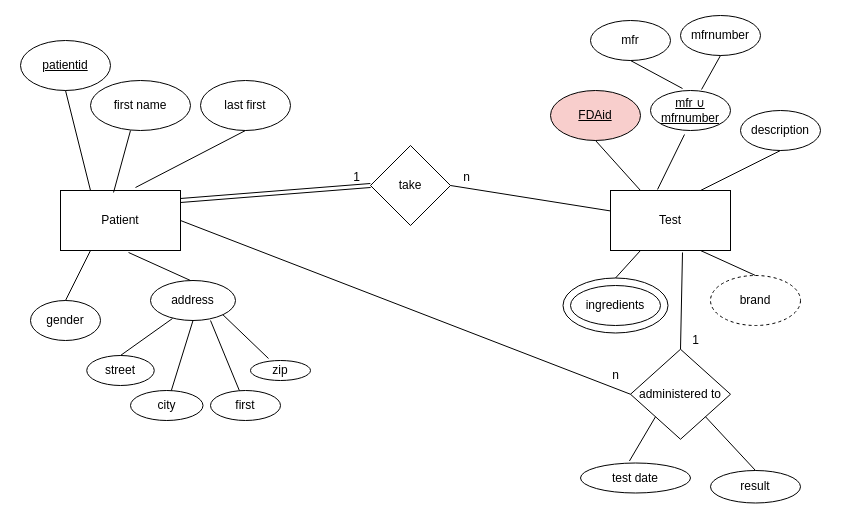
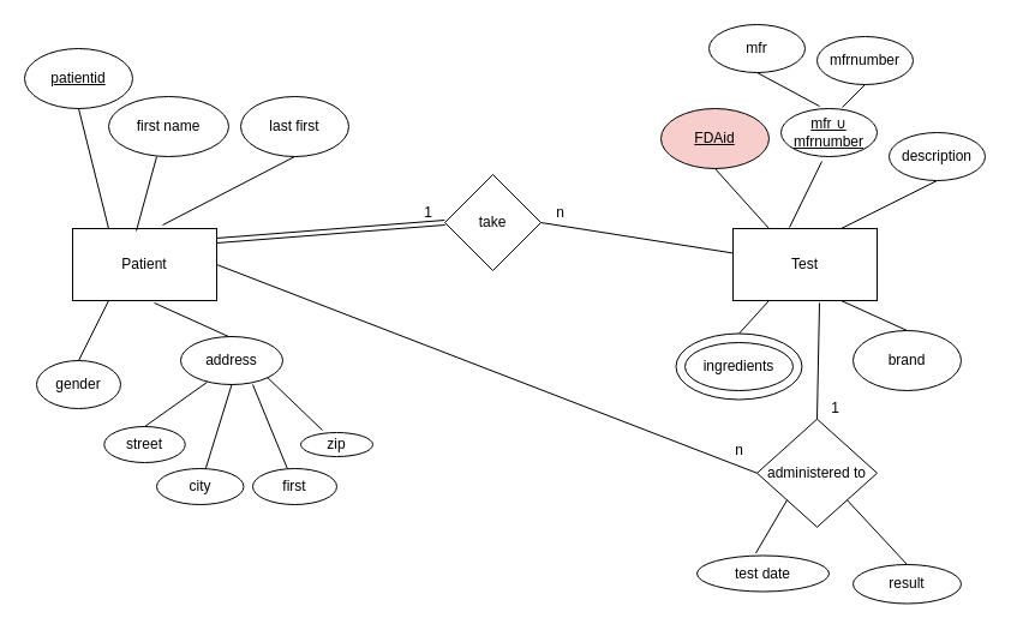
  <mxCell id="0" />
  <mxCell id="1" parent="0" />
  <mxCell id="2" value="Patient" style="rounded=0;whiteSpace=wrap;html=1;" parent="1" vertex="1"><mxGeometry x="60" y="190" width="120" height="60" as="geometry" /></mxCell>
  <mxCell id="3" value="&lt;div&gt;Test&lt;/div&gt;" style="rounded=0;whiteSpace=wrap;html=1;" parent="1" vertex="1"><mxGeometry x="610" y="190" width="120" height="60" as="geometry" /></mxCell>
  <mxCell id="4" value="&lt;u&gt;patientid&lt;/u&gt;" style="ellipse;whiteSpace=wrap;html=1;" parent="1" vertex="1"><mxGeometry x="20" y="40" width="90" height="50" as="geometry" /></mxCell>
  <mxCell id="5" value="first name" style="ellipse;whiteSpace=wrap;html=1;" parent="1" vertex="1"><mxGeometry x="90" y="80" width="100" height="50" as="geometry" /></mxCell>
  <mxCell id="6" value="last first" style="ellipse;whiteSpace=wrap;html=1;" parent="1" vertex="1"><mxGeometry x="200" y="80" width="90" height="50" as="geometry" /></mxCell>
  <mxCell id="7" value="gender" style="ellipse;whiteSpace=wrap;html=1;" parent="1" vertex="1"><mxGeometry x="30" y="300" width="70" height="40" as="geometry" /></mxCell>
  <mxCell id="8" value="&lt;div&gt;address&lt;/div&gt;" style="ellipse;whiteSpace=wrap;html=1;" parent="1" vertex="1"><mxGeometry x="150" y="280" width="85" height="40" as="geometry" /></mxCell>
  <mxCell id="9" value="street" style="ellipse;whiteSpace=wrap;html=1;" parent="1" vertex="1"><mxGeometry x="86.25" y="355" width="67.5" height="30" as="geometry" /></mxCell>
  <mxCell id="10" value="&lt;div&gt;city&lt;/div&gt;" style="ellipse;whiteSpace=wrap;html=1;" parent="1" vertex="1"><mxGeometry x="130" y="390" width="72.5" height="30" as="geometry" /></mxCell>
  <mxCell id="11" value="first" style="ellipse;whiteSpace=wrap;html=1;" parent="1" vertex="1"><mxGeometry x="210" y="390" width="70" height="30" as="geometry" /></mxCell>
  <mxCell id="12" value="&lt;div&gt;zip&lt;/div&gt;" style="ellipse;whiteSpace=wrap;html=1;" parent="1" vertex="1"><mxGeometry x="250" y="360" width="60" height="20" as="geometry" /></mxCell>
  <mxCell id="13" value="&lt;u&gt;FDAid&lt;/u&gt;" style="ellipse;whiteSpace=wrap;html=1;fillColor=#f8cecc;" parent="1" vertex="1"><mxGeometry x="550" y="90" width="90" height="50" as="geometry" /></mxCell>
  <mxCell id="14" value="mfr" style="ellipse;whiteSpace=wrap;html=1;" parent="1" vertex="1"><mxGeometry x="590" y="20" width="80" height="40" as="geometry" /></mxCell>
- <mxCell id="15" value="mfrnumber" style="ellipse;whiteSpace=wrap;html=1;" parent="1" vertex="1"><mxGeometry x="680" y="15" width="80" height="40" as="geometry" /></mxCell>
+ <mxCell id="15" value="mfrnumber" style="ellipse;whiteSpace=wrap;html=1;" parent="1" vertex="1"><mxGeometry x="680" y="30" width="80" height="40" as="geometry" /></mxCell>
  <mxCell id="16" value="&lt;div&gt;description&lt;br&gt;&lt;/div&gt;" style="ellipse;whiteSpace=wrap;html=1;" parent="1" vertex="1"><mxGeometry x="740" y="110" width="80" height="40" as="geometry" /></mxCell>
  <mxCell id="17" value="&lt;u&gt;mfr ∪ mfrnumber&lt;br&gt;&lt;/u&gt;" style="ellipse;whiteSpace=wrap;html=1;" parent="1" vertex="1"><mxGeometry x="650" y="90" width="80" height="40" as="geometry" /></mxCell>
- <mxCell id="18" value="brand" style="ellipse;whiteSpace=wrap;html=1;dashed=1;" parent="1" vertex="1"><mxGeometry x="710" y="275" width="90" height="50" as="geometry" /></mxCell>
+ <mxCell id="18" value="brand" style="ellipse;whiteSpace=wrap;html=1;" parent="1" vertex="1"><mxGeometry x="710" y="275" width="90" height="50" as="geometry" /></mxCell>
  <mxCell id="19" value="" style="ellipse;whiteSpace=wrap;html=1;" parent="1" vertex="1"><mxGeometry x="562.5" y="277.5" width="105" height="55" as="geometry" /></mxCell>
  <mxCell id="20" value="ingredients" style="ellipse;whiteSpace=wrap;html=1;" parent="1" vertex="1"><mxGeometry x="570" y="285" width="90" height="40" as="geometry" /></mxCell>
  <mxCell id="21" value="take" style="rhombus;whiteSpace=wrap;html=1;" parent="1" vertex="1"><mxGeometry x="370" y="145" width="80" height="80" as="geometry" /></mxCell>
  <mxCell id="22" value="administered to" style="rhombus;whiteSpace=wrap;html=1;" parent="1" vertex="1"><mxGeometry x="630" y="348.75" width="100" height="90" as="geometry" /></mxCell>
  <mxCell id="23" value="&lt;div&gt;test date&lt;/div&gt;" style="ellipse;whiteSpace=wrap;html=1;" parent="1" vertex="1"><mxGeometry x="580" y="462.5" width="110" height="30" as="geometry" /></mxCell>
  <mxCell id="24" value="result" style="ellipse;whiteSpace=wrap;html=1;" parent="1" vertex="1"><mxGeometry x="710" y="470" width="90" height="32.5" as="geometry" /></mxCell>
  <mxCell id="25" value="" style="endArrow=none;html=1;rounded=0;exitX=0.5;exitY=1;exitDx=0;exitDy=0;entryX=0.25;entryY=0;entryDx=0;entryDy=0;" parent="1" source="4" target="2" edge="1"><mxGeometry relative="1" as="geometry"><mxPoint x="10" y="159.5" as="sourcePoint" /><mxPoint x="170" y="159.5" as="targetPoint" /></mxGeometry></mxCell>
  <mxCell id="26" value="" style="endArrow=none;html=1;rounded=0;entryX=0.442;entryY=0.033;entryDx=0;entryDy=0;entryPerimeter=0;" parent="1" target="2" edge="1"><mxGeometry relative="1" as="geometry"><mxPoint x="130" y="130" as="sourcePoint" /><mxPoint x="290" y="130" as="targetPoint" /></mxGeometry></mxCell>
  <mxCell id="27" value="" style="endArrow=none;html=1;rounded=0;entryX=0.5;entryY=1;entryDx=0;entryDy=0;exitX=0.625;exitY=-0.05;exitDx=0;exitDy=0;exitPerimeter=0;" parent="1" source="2" target="6" edge="1"><mxGeometry relative="1" as="geometry"><mxPoint x="140" y="180" as="sourcePoint" /><mxPoint x="270" y="139" as="targetPoint" /></mxGeometry></mxCell>
  <mxCell id="28" value="" style="endArrow=none;html=1;rounded=0;exitX=0.5;exitY=0;exitDx=0;exitDy=0;entryX=0.25;entryY=1;entryDx=0;entryDy=0;" parent="1" source="7" target="2" edge="1"><mxGeometry relative="1" as="geometry"><mxPoint x="60" y="282.5" as="sourcePoint" /><mxPoint x="220" y="282.5" as="targetPoint" /></mxGeometry></mxCell>
  <mxCell id="29" value="" style="endArrow=none;html=1;rounded=0;entryX=0.567;entryY=1.033;entryDx=0;entryDy=0;entryPerimeter=0;" parent="1" target="2" edge="1"><mxGeometry relative="1" as="geometry"><mxPoint x="190" y="280" as="sourcePoint" /><mxPoint x="350" y="280" as="targetPoint" /></mxGeometry></mxCell>
  <mxCell id="30" value="" style="endArrow=none;html=1;rounded=0;entryX=0.259;entryY=0.95;entryDx=0;entryDy=0;entryPerimeter=0;" parent="1" target="8" edge="1"><mxGeometry relative="1" as="geometry"><mxPoint x="120" y="355" as="sourcePoint" /><mxPoint x="280" y="355" as="targetPoint" /></mxGeometry></mxCell>
  <mxCell id="31" value="" style="endArrow=none;html=1;rounded=0;entryX=0.5;entryY=1;entryDx=0;entryDy=0;" parent="1" source="10" target="8" edge="1"><mxGeometry relative="1" as="geometry"><mxPoint x="130" y="365" as="sourcePoint" /><mxPoint x="182.015" y="328" as="targetPoint" /></mxGeometry></mxCell>
  <mxCell id="32" value="" style="endArrow=none;html=1;rounded=0;" parent="1" source="11" edge="1"><mxGeometry relative="1" as="geometry"><mxPoint x="140" y="375" as="sourcePoint" /><mxPoint x="210" y="320" as="targetPoint" /></mxGeometry></mxCell>
  <mxCell id="33" value="" style="endArrow=none;html=1;rounded=0;entryX=1;entryY=1;entryDx=0;entryDy=0;exitX=0.3;exitY=-0.1;exitDx=0;exitDy=0;exitPerimeter=0;" parent="1" source="12" target="8" edge="1"><mxGeometry relative="1" as="geometry"><mxPoint x="150" y="385" as="sourcePoint" /><mxPoint x="202.015" y="348" as="targetPoint" /></mxGeometry></mxCell>
  <mxCell id="34" value="" style="endArrow=none;html=1;rounded=0;entryX=0;entryY=1;entryDx=0;entryDy=0;exitX=0.445;exitY=-0.067;exitDx=0;exitDy=0;exitPerimeter=0;" parent="1" source="23" target="22" edge="1"><mxGeometry relative="1" as="geometry"><mxPoint x="360" y="367" as="sourcePoint" /><mxPoint x="412.015" y="330" as="targetPoint" /></mxGeometry></mxCell>
  <mxCell id="35" value="" style="endArrow=none;html=1;rounded=0;entryX=1;entryY=1;entryDx=0;entryDy=0;exitX=0.5;exitY=0;exitDx=0;exitDy=0;" parent="1" source="24" target="22" edge="1"><mxGeometry relative="1" as="geometry"><mxPoint x="170" y="405" as="sourcePoint" /><mxPoint x="222.015" y="368" as="targetPoint" /></mxGeometry></mxCell>
  <mxCell id="36" value="" style="endArrow=none;html=1;rounded=0;exitX=0.25;exitY=1;exitDx=0;exitDy=0;entryX=0.5;entryY=0;entryDx=0;entryDy=0;" parent="1" source="3" target="19" edge="1"><mxGeometry relative="1" as="geometry"><mxPoint x="582.5" y="355" as="sourcePoint" /><mxPoint x="630" y="280" as="targetPoint" /></mxGeometry></mxCell>
  <mxCell id="37" value="" style="endArrow=none;html=1;rounded=0;entryX=0.75;entryY=1;entryDx=0;entryDy=0;exitX=0.5;exitY=0;exitDx=0;exitDy=0;" parent="1" source="18" target="3" edge="1"><mxGeometry relative="1" as="geometry"><mxPoint x="340" y="360" as="sourcePoint" /><mxPoint x="500" y="360" as="targetPoint" /></mxGeometry></mxCell>
  <mxCell id="38" value="" style="endArrow=none;html=1;rounded=0;exitX=0.5;exitY=1;exitDx=0;exitDy=0;entryX=0.25;entryY=0;entryDx=0;entryDy=0;" parent="1" source="13" target="3" edge="1"><mxGeometry relative="1" as="geometry"><mxPoint x="560" y="169.5" as="sourcePoint" /><mxPoint x="720" y="169.5" as="targetPoint" /></mxGeometry></mxCell>
  <mxCell id="39" value="" style="endArrow=none;html=1;rounded=0;exitX=0.425;exitY=1.1;exitDx=0;exitDy=0;exitPerimeter=0;entryX=0.392;entryY=-0.017;entryDx=0;entryDy=0;entryPerimeter=0;" parent="1" source="17" target="3" edge="1"><mxGeometry relative="1" as="geometry"><mxPoint x="640" y="159.5" as="sourcePoint" /><mxPoint x="800" y="159.5" as="targetPoint" /></mxGeometry></mxCell>
  <mxCell id="40" value="" style="endArrow=none;html=1;rounded=0;entryX=0.5;entryY=1;entryDx=0;entryDy=0;exitX=0.75;exitY=0;exitDx=0;exitDy=0;" parent="1" source="3" target="16" edge="1"><mxGeometry relative="1" as="geometry"><mxPoint x="650" y="169.5" as="sourcePoint" /><mxPoint x="810" y="169.5" as="targetPoint" /></mxGeometry></mxCell>
  <mxCell id="41" value="" style="endArrow=none;html=1;rounded=0;exitX=0.5;exitY=1;exitDx=0;exitDy=0;entryX=0.4;entryY=-0.05;entryDx=0;entryDy=0;entryPerimeter=0;" parent="1" source="14" target="17" edge="1"><mxGeometry relative="1" as="geometry"><mxPoint x="530" y="79" as="sourcePoint" /><mxPoint x="690" y="79" as="targetPoint" /></mxGeometry></mxCell>
  <mxCell id="42" value="" style="endArrow=none;html=1;rounded=0;entryX=0.5;entryY=1;entryDx=0;entryDy=0;exitX=0.638;exitY=-0.025;exitDx=0;exitDy=0;exitPerimeter=0;" parent="1" source="17" target="15" edge="1"><mxGeometry relative="1" as="geometry"><mxPoint x="590" y="79" as="sourcePoint" /><mxPoint x="750" y="79" as="targetPoint" /></mxGeometry></mxCell>
  <mxCell id="43" value="" style="shape=link;html=1;rounded=0;entryX=0;entryY=0.5;entryDx=0;entryDy=0;" parent="1" target="21" edge="1"><mxGeometry relative="1" as="geometry"><mxPoint x="180" y="200" as="sourcePoint" /><mxPoint x="340" y="200" as="targetPoint" /></mxGeometry></mxCell>
  <mxCell id="44" value="1" style="resizable=0;html=1;align=right;verticalAlign=bottom;" parent="43" connectable="0" vertex="1"><mxGeometry x="1" relative="1" as="geometry"><mxPoint x="-10" as="offset" /></mxGeometry></mxCell>
  <mxCell id="45" value="" style="endArrow=none;html=1;rounded=0;" parent="1" target="3" edge="1"><mxGeometry relative="1" as="geometry"><mxPoint x="450" y="185" as="sourcePoint" /><mxPoint x="600" y="184.5" as="targetPoint" /></mxGeometry></mxCell>
  <mxCell id="46" value="n" style="resizable=0;html=1;align=right;verticalAlign=bottom;" parent="45" connectable="0" vertex="1"><mxGeometry x="1" relative="1" as="geometry"><mxPoint x="-140" y="-25" as="offset" /></mxGeometry></mxCell>
  <mxCell id="47" value="" style="endArrow=none;html=1;rounded=0;entryX=0.6;entryY=1.033;entryDx=0;entryDy=0;entryPerimeter=0;exitX=0.5;exitY=0;exitDx=0;exitDy=0;" parent="1" source="22" target="3" edge="1"><mxGeometry relative="1" as="geometry"><mxPoint x="340" y="330" as="sourcePoint" /><mxPoint x="500" y="330" as="targetPoint" /></mxGeometry></mxCell>
  <mxCell id="48" value="1" style="text;html=1;align=center;verticalAlign=middle;resizable=0;points=[];autosize=1;strokeColor=none;fillColor=none;" parent="1" vertex="1"><mxGeometry x="680" y="325" width="30" height="30" as="geometry" /></mxCell>
  <mxCell id="49" value="" style="endArrow=none;html=1;rounded=0;exitX=1;exitY=0.5;exitDx=0;exitDy=0;entryX=0;entryY=0.5;entryDx=0;entryDy=0;" parent="1" source="2" target="22" edge="1"><mxGeometry relative="1" as="geometry"><mxPoint x="340" y="330" as="sourcePoint" /><mxPoint x="500" y="330" as="targetPoint" /></mxGeometry></mxCell>
  <mxCell id="50" value="n" style="text;html=1;align=center;verticalAlign=middle;resizable=0;points=[];autosize=1;strokeColor=none;fillColor=none;" parent="1" vertex="1"><mxGeometry x="600" y="360" width="30" height="30" as="geometry" /></mxCell>
